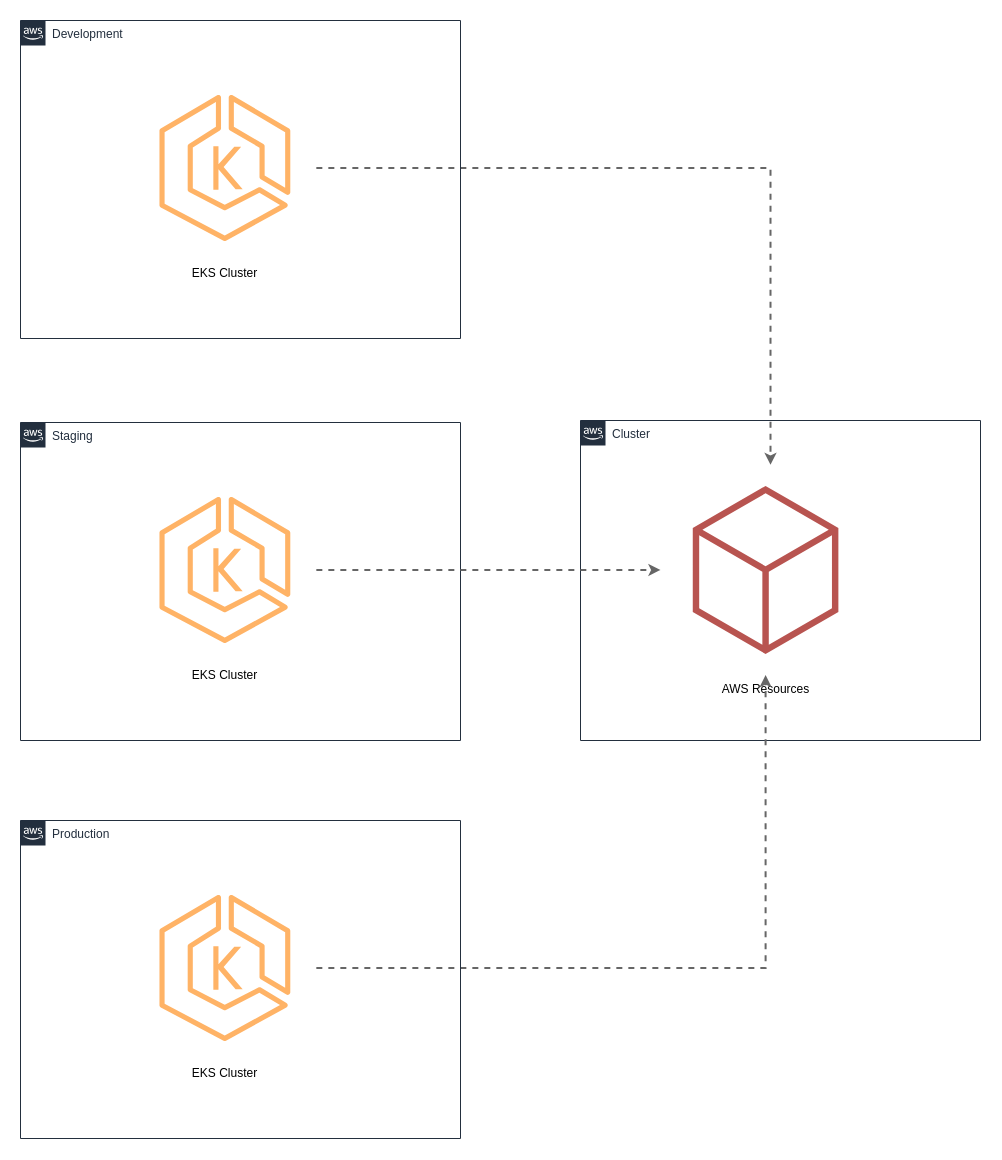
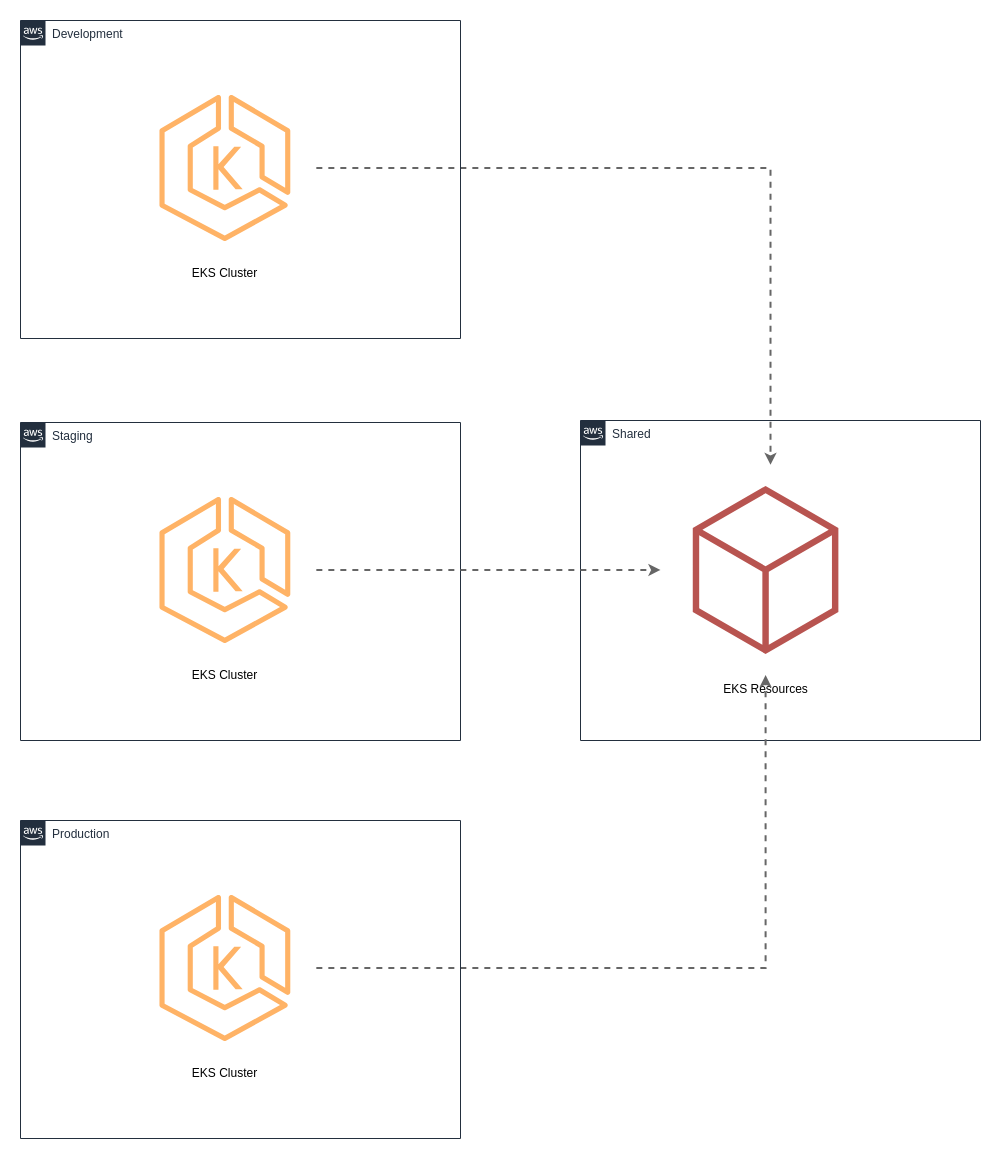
  <mxCell id="0" />
  <mxCell id="1" parent="0" />
  <mxCell id="2" value="Staging" style="points=[[0,0],[0.25,0],[0.5,0],[0.75,0],[1,0],[1,0.25],[1,0.5],[1,0.75],[1,1],[0.75,1],[0.5,1],[0.25,1],[0,1],[0,0.75],[0,0.5],[0,0.25]];outlineConnect=0;gradientColor=none;html=1;whiteSpace=wrap;fontSize=12;fontStyle=0;container=1;pointerEvents=0;collapsible=0;recursiveResize=0;shape=mxgraph.aws4.group;grIcon=mxgraph.aws4.group_aws_cloud_alt;strokeColor=#232F3E;fillColor=none;verticalAlign=top;align=left;spacingLeft=30;fontColor=#232F3E;dashed=0;" parent="1" vertex="1"><mxGeometry y="422" width="440" height="318" as="geometry" x="20" /></mxCell>
  <mxCell id="3" value="EKS Cluster" style="sketch=0;points=[[0,0,0],[0.25,0,0],[0.5,0,0],[0.75,0,0],[1,0,0],[0,1,0],[0.25,1,0],[0.5,1,0],[0.75,1,0],[1,1,0],[0,0.25,0],[0,0.5,0],[0,0.75,0],[1,0.25,0],[1,0.5,0],[1,0.75,0]];outlineConnect=0;gradientDirection=north;fillColor=none;strokeColor=#FFB366;dashed=0;verticalLabelPosition=bottom;verticalAlign=top;align=center;html=1;fontSize=12;fontStyle=0;aspect=fixed;shape=mxgraph.aws4.resourceIcon;resIcon=mxgraph.aws4.eks;shadow=0;" parent="2" vertex="1"><mxGeometry x="112.92" y="55.97" width="182.92" height="182.92" as="geometry" /></mxCell>
- <mxCell id="4" value="Cluster" style="points=[[0,0],[0.25,0],[0.5,0],[0.75,0],[1,0],[1,0.25],[1,0.5],[1,0.75],[1,1],[0.75,1],[0.5,1],[0.25,1],[0,1],[0,0.75],[0,0.5],[0,0.25]];outlineConnect=0;gradientColor=none;html=1;whiteSpace=wrap;fontSize=12;fontStyle=0;container=1;pointerEvents=0;collapsible=0;recursiveResize=0;shape=mxgraph.aws4.group;grIcon=mxgraph.aws4.group_aws_cloud_alt;strokeColor=#232F3E;fillColor=none;verticalAlign=top;align=left;spacingLeft=30;fontColor=#232F3E;dashed=0;" parent="1" vertex="1"><mxGeometry x="580" y="420" width="400" height="320" as="geometry" /></mxCell>
- <mxCell id="5" value="AWS Resources" style="sketch=0;points=[[0,0,0],[0.25,0,0],[0.5,0,0],[0.75,0,0],[1,0,0],[0,1,0],[0.25,1,0],[0.5,1,0],[0.75,1,0],[1,1,0],[0,0.25,0],[0,0.5,0],[0,0.75,0],[1,0.25,0],[1,0.5,0],[1,0.75,0]];gradientDirection=north;outlineConnect=0;fillColor=none;strokeColor=#b85450;dashed=0;verticalLabelPosition=bottom;verticalAlign=top;align=center;html=1;fontSize=12;fontStyle=0;aspect=fixed;shape=mxgraph.aws4.resourceIcon;resIcon=mxgraph.aws4.general;connectable=1;strokeOpacity=100;strokeWidth=11;" parent="4" vertex="1"><mxGeometry x="80" y="44.36" width="210.15" height="210.15" as="geometry" /></mxCell>
+ <mxCell id="4" value="Shared" style="points=[[0,0],[0.25,0],[0.5,0],[0.75,0],[1,0],[1,0.25],[1,0.5],[1,0.75],[1,1],[0.75,1],[0.5,1],[0.25,1],[0,1],[0,0.75],[0,0.5],[0,0.25]];outlineConnect=0;gradientColor=none;html=1;whiteSpace=wrap;fontSize=12;fontStyle=0;container=1;pointerEvents=0;collapsible=0;recursiveResize=0;shape=mxgraph.aws4.group;grIcon=mxgraph.aws4.group_aws_cloud_alt;strokeColor=#232F3E;fillColor=none;verticalAlign=top;align=left;spacingLeft=30;fontColor=#232F3E;dashed=0;" parent="1" vertex="1"><mxGeometry x="580" y="420" width="400" height="320" as="geometry" /></mxCell>
+ <mxCell id="5" value="EKS Resources" style="sketch=0;points=[[0,0,0],[0.25,0,0],[0.5,0,0],[0.75,0,0],[1,0,0],[0,1,0],[0.25,1,0],[0.5,1,0],[0.75,1,0],[1,1,0],[0,0.25,0],[0,0.5,0],[0,0.75,0],[1,0.25,0],[1,0.5,0],[1,0.75,0]];gradientDirection=north;outlineConnect=0;fillColor=none;strokeColor=#b85450;dashed=0;verticalLabelPosition=bottom;verticalAlign=top;align=center;html=1;fontSize=12;fontStyle=0;aspect=fixed;shape=mxgraph.aws4.resourceIcon;resIcon=mxgraph.aws4.general;connectable=1;strokeOpacity=100;strokeWidth=11;" parent="4" vertex="1"><mxGeometry x="80" y="44.36" width="210.15" height="210.15" as="geometry" /></mxCell>
  <mxCell id="6" value="" style="shape=waypoint;sketch=0;size=6;pointerEvents=1;points=[];fillColor=#82B366;resizable=0;rotatable=0;perimeter=centerPerimeter;snapToPoint=1;verticalAlign=top;strokeColor=none;dashed=0;fontStyle=0;shadow=0;" parent="4" vertex="1"><mxGeometry x="90" y="177.625" width="40" height="40" as="geometry" /></mxCell>
  <mxCell id="7" style="edgeStyle=none;rounded=0;orthogonalLoop=1;jettySize=auto;html=1;strokeColor=#666666;strokeWidth=2;dashed=1;" parent="1" target="5" edge="1" source="3"><mxGeometry relative="1" as="geometry"><mxPoint x="380" y="569" as="sourcePoint" /><mxPoint x="641.008" y="569.358" as="targetPoint" /></mxGeometry></mxCell>
  <mxCell id="8" value="" style="edgeStyle=orthogonalEdgeStyle;rounded=0;orthogonalLoop=1;jettySize=auto;html=1;dashed=1;strokeWidth=2;strokeColor=#666666;exitX=1;exitY=0.5;exitDx=0;exitDy=0;exitPerimeter=0;entryX=0.5;entryY=1;entryDx=0;entryDy=0;entryPerimeter=0;" parent="1" source="14" target="5" edge="1"><mxGeometry relative="1" as="geometry"><mxPoint x="378.992" y="980" as="sourcePoint" /><Array as="points"><mxPoint x="765" y="967" /></Array></mxGeometry></mxCell>
  <mxCell id="9" value="" style="shape=waypoint;sketch=0;size=6;pointerEvents=1;points=[];fillColor=#82B366;resizable=0;rotatable=0;perimeter=centerPerimeter;snapToPoint=1;verticalAlign=top;strokeColor=none;dashed=0;fontStyle=0;shadow=0;" parent="1" vertex="1"><mxGeometry x="580" y="519.995" width="40" height="40" as="geometry" /></mxCell>
  <mxCell id="10" value="" style="edgeStyle=orthogonalEdgeStyle;rounded=0;orthogonalLoop=1;jettySize=auto;html=1;dashed=1;strokeWidth=2;strokeColor=#666666;exitX=1;exitY=0.5;exitDx=0;exitDy=0;exitPerimeter=0;" parent="1" source="12" target="5" edge="1"><mxGeometry relative="1" as="geometry"><mxPoint x="292.92" y="180" as="sourcePoint" /><mxPoint x="690" y="541.22" as="targetPoint" /><Array as="points"><mxPoint x="770" y="167" /></Array></mxGeometry></mxCell>
  <mxCell id="11" value="Development" style="points=[[0,0],[0.25,0],[0.5,0],[0.75,0],[1,0],[1,0.25],[1,0.5],[1,0.75],[1,1],[0.75,1],[0.5,1],[0.25,1],[0,1],[0,0.75],[0,0.5],[0,0.25]];outlineConnect=0;gradientColor=none;html=1;whiteSpace=wrap;fontSize=12;fontStyle=0;container=1;pointerEvents=0;collapsible=0;recursiveResize=0;shape=mxgraph.aws4.group;grIcon=mxgraph.aws4.group_aws_cloud_alt;strokeColor=#232F3E;fillColor=none;verticalAlign=top;align=left;spacingLeft=30;fontColor=#232F3E;dashed=0;" vertex="1" parent="1"><mxGeometry y="20" width="440" height="318" as="geometry" x="20" /></mxCell>
  <mxCell id="12" value="EKS Cluster" style="sketch=0;points=[[0,0,0],[0.25,0,0],[0.5,0,0],[0.75,0,0],[1,0,0],[0,1,0],[0.25,1,0],[0.5,1,0],[0.75,1,0],[1,1,0],[0,0.25,0],[0,0.5,0],[0,0.75,0],[1,0.25,0],[1,0.5,0],[1,0.75,0]];outlineConnect=0;gradientDirection=north;fillColor=none;strokeColor=#FFB366;dashed=0;verticalLabelPosition=bottom;verticalAlign=top;align=center;html=1;fontSize=12;fontStyle=0;aspect=fixed;shape=mxgraph.aws4.resourceIcon;resIcon=mxgraph.aws4.eks;shadow=0;" vertex="1" parent="11"><mxGeometry x="112.92" y="55.97" width="182.92" height="182.92" as="geometry" /></mxCell>
  <mxCell id="13" value="Production" style="points=[[0,0],[0.25,0],[0.5,0],[0.75,0],[1,0],[1,0.25],[1,0.5],[1,0.75],[1,1],[0.75,1],[0.5,1],[0.25,1],[0,1],[0,0.75],[0,0.5],[0,0.25]];outlineConnect=0;gradientColor=none;html=1;whiteSpace=wrap;fontSize=12;fontStyle=0;container=1;pointerEvents=0;collapsible=0;recursiveResize=0;shape=mxgraph.aws4.group;grIcon=mxgraph.aws4.group_aws_cloud_alt;strokeColor=#232F3E;fillColor=none;verticalAlign=top;align=left;spacingLeft=30;fontColor=#232F3E;dashed=0;" vertex="1" parent="1"><mxGeometry y="820" width="440" height="318" as="geometry" x="20" /></mxCell>
  <mxCell id="14" value="EKS Cluster" style="sketch=0;points=[[0,0,0],[0.25,0,0],[0.5,0,0],[0.75,0,0],[1,0,0],[0,1,0],[0.25,1,0],[0.5,1,0],[0.75,1,0],[1,1,0],[0,0.25,0],[0,0.5,0],[0,0.75,0],[1,0.25,0],[1,0.5,0],[1,0.75,0]];outlineConnect=0;gradientDirection=north;fillColor=none;strokeColor=#FFB366;dashed=0;verticalLabelPosition=bottom;verticalAlign=top;align=center;html=1;fontSize=12;fontStyle=0;aspect=fixed;shape=mxgraph.aws4.resourceIcon;resIcon=mxgraph.aws4.eks;shadow=0;" vertex="1" parent="13"><mxGeometry x="112.92" y="55.97" width="182.92" height="182.92" as="geometry" /></mxCell>
